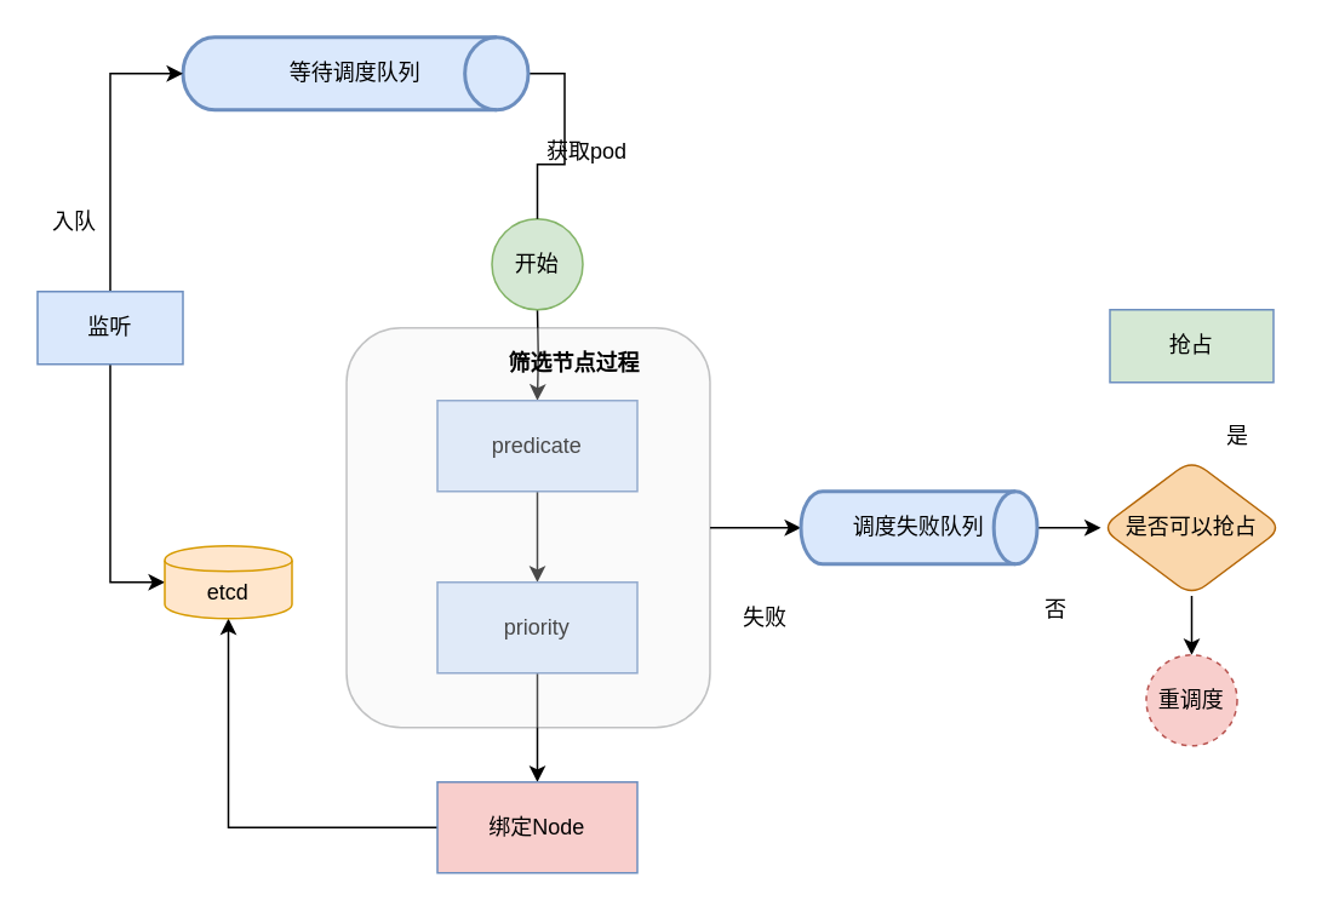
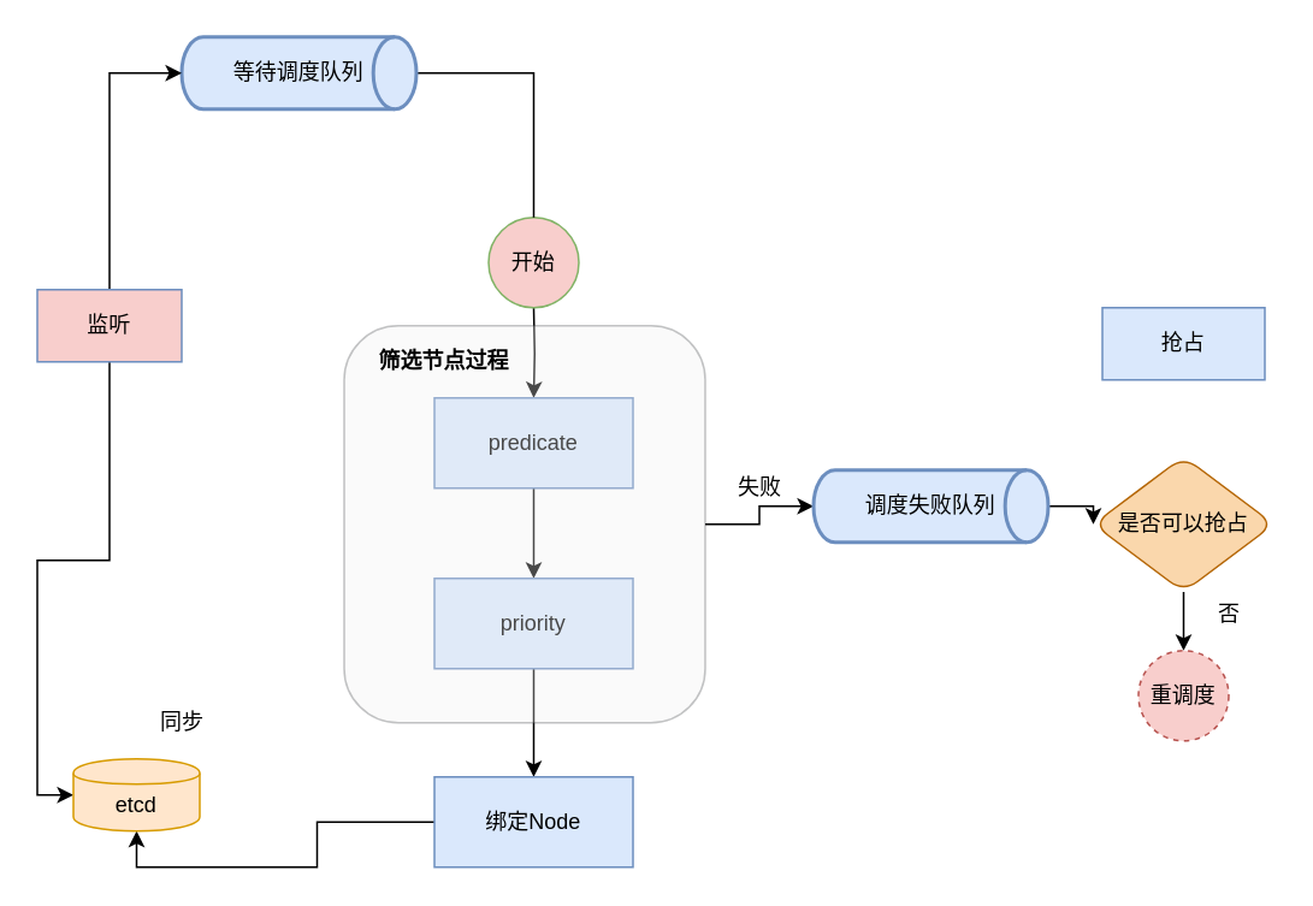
  <mxCell id="0" />
  <mxCell id="1" parent="0" />
  <mxCell id="2" value="" style="edgeStyle=orthogonalEdgeStyle;rounded=0;orthogonalLoop=1;jettySize=auto;html=1;" edge="1" parent="1" target="4"><mxGeometry relative="1" as="geometry"><mxPoint x="295" y="170" as="sourcePoint" /></mxGeometry></mxCell>
  <mxCell id="3" value="" style="edgeStyle=orthogonalEdgeStyle;rounded=0;orthogonalLoop=1;jettySize=auto;html=1;" edge="1" parent="1" source="4" target="6"><mxGeometry relative="1" as="geometry" /></mxCell>
  <mxCell id="4" value="predicate" style="rounded=0;whiteSpace=wrap;html=1;fillColor=#dae8fc;strokeColor=#6c8ebf;" vertex="1" parent="1"><mxGeometry x="240" y="220" width="110" height="50" as="geometry" /></mxCell>
  <mxCell id="5" value="" style="edgeStyle=orthogonalEdgeStyle;rounded=0;orthogonalLoop=1;jettySize=auto;html=1;" edge="1" parent="1" source="6" target="8"><mxGeometry relative="1" as="geometry" /></mxCell>
  <mxCell id="6" value="priority" style="rounded=0;whiteSpace=wrap;html=1;fillColor=#dae8fc;strokeColor=#6c8ebf;" vertex="1" parent="1"><mxGeometry x="240" y="320" width="110" height="50" as="geometry" /></mxCell>
  <mxCell id="7" style="edgeStyle=orthogonalEdgeStyle;rounded=0;orthogonalLoop=1;jettySize=auto;html=1;exitX=0;exitY=0.5;exitDx=0;exitDy=0;entryX=0.5;entryY=1;entryDx=0;entryDy=0;" edge="1" parent="1" source="8" target="28"><mxGeometry relative="1" as="geometry" /></mxCell>
- <mxCell id="8" value="绑定Node" style="rounded=0;whiteSpace=wrap;html=1;fillColor=#f8cecc;strokeColor=#6c8ebf;" vertex="1" parent="1"><mxGeometry x="240" y="430" width="110" height="50" as="geometry" /></mxCell>
- <mxCell id="9" value="开始" style="ellipse;whiteSpace=wrap;html=1;aspect=fixed;fillColor=#d5e8d4;strokeColor=#82b366;" vertex="1" parent="1"><mxGeometry x="270" y="120" width="50" height="50" as="geometry" /></mxCell>
+ <mxCell id="8" value="绑定Node" style="rounded=0;whiteSpace=wrap;html=1;fillColor=#dae8fc;strokeColor=#6c8ebf;" vertex="1" parent="1"><mxGeometry x="240" y="430" width="110" height="50" as="geometry" /></mxCell>
+ <mxCell id="9" value="开始" style="ellipse;whiteSpace=wrap;html=1;aspect=fixed;fillColor=#f8cecc;strokeColor=#82b366;" vertex="1" parent="1"><mxGeometry x="270" y="120" width="50" height="50" as="geometry" /></mxCell>
  <mxCell id="10" value="" style="edgeStyle=orthogonalEdgeStyle;rounded=0;orthogonalLoop=1;jettySize=auto;html=1;" edge="1" parent="1" source="11" target="24"><mxGeometry relative="1" as="geometry" /></mxCell>
  <mxCell id="11" value="&lt;h3&gt;&lt;br&gt;&lt;/h3&gt;" style="rounded=1;whiteSpace=wrap;html=1;fillColor=#eeeeee;strokeColor=#36393d;shadow=0;comic=0;glass=0;opacity=30;perimeterSpacing=0;overflow=visible;" vertex="1" parent="1"><mxGeometry x="190" y="180" width="200" height="220" as="geometry" /></mxCell>
- <mxCell id="12" value="&lt;b&gt;筛选节点过程&lt;/b&gt;" style="text;html=1;align=center;verticalAlign=middle;resizable=0;points=[];autosize=1;" vertex="1" parent="1"><mxGeometry x="270" y="190" width="90" height="20" as="geometry" /></mxCell>
- <mxCell id="13" value="失败" style="text;html=1;align=center;verticalAlign=middle;resizable=0;points=[];autosize=1;" vertex="1" parent="1"><mxGeometry x="400" y="330" width="40" height="20" as="geometry" /></mxCell>
+ <mxCell id="12" value="&lt;b&gt;筛选节点过程&lt;/b&gt;" style="text;html=1;align=center;verticalAlign=middle;resizable=0;points=[];autosize=1;" vertex="1" parent="1"><mxGeometry x="200" y="190" width="90" height="20" as="geometry" /></mxCell>
+ <mxCell id="13" value="失败" style="text;html=1;align=center;verticalAlign=middle;resizable=0;points=[];autosize=1;" vertex="1" parent="1"><mxGeometry x="400" y="260" width="40" height="20" as="geometry" /></mxCell>
  <mxCell id="14" value="" style="edgeStyle=orthogonalEdgeStyle;rounded=0;orthogonalLoop=1;jettySize=auto;html=1;" edge="1" parent="1" source="15" target="17"><mxGeometry relative="1" as="geometry" /></mxCell>
  <mxCell id="15" value="是否可以抢占" style="rhombus;whiteSpace=wrap;html=1;rounded=1;shadow=0;glass=0;comic=0;fillColor=#fad7ac;strokeColor=#b46504;" vertex="1" parent="1"><mxGeometry x="605" y="252.5" width="100" height="75" as="geometry" /></mxCell>
- <mxCell id="16" value="抢占" style="rounded=0;whiteSpace=wrap;html=1;fillColor=#d5e8d4;strokeColor=#6c8ebf;" vertex="1" parent="1"><mxGeometry x="610" y="170" width="90" height="40" as="geometry" /></mxCell>
+ <mxCell id="16" value="抢占" style="rounded=0;whiteSpace=wrap;html=1;fillColor=#dae8fc;strokeColor=#6c8ebf;" vertex="1" parent="1"><mxGeometry x="610" y="170" width="90" height="40" as="geometry" /></mxCell>
  <mxCell id="17" value="重调度" style="ellipse;whiteSpace=wrap;html=1;aspect=fixed;fillColor=#f8cecc;strokeColor=#b85450;dashed=1;" vertex="1" parent="1"><mxGeometry x="630" y="360" width="50" height="50" as="geometry" /></mxCell>
- <mxCell id="18" value="是" style="text;html=1;align=center;verticalAlign=middle;resizable=0;points=[];autosize=1;" vertex="1" parent="1"><mxGeometry x="665" y="230" width="30" height="20" as="geometry" /></mxCell>
- <mxCell id="19" value="否" style="text;html=1;align=center;verticalAlign=middle;resizable=0;points=[];autosize=1;" vertex="1" parent="1"><mxGeometry x="565" y="325" width="30" height="20" as="geometry" /></mxCell>
+ <mxCell id="19" value="否" style="text;html=1;align=center;verticalAlign=middle;resizable=0;points=[];autosize=1;" vertex="1" parent="1"><mxGeometry x="665" y="330" width="30" height="20" as="geometry" /></mxCell>
  <mxCell id="20" style="edgeStyle=orthogonalEdgeStyle;rounded=0;orthogonalLoop=1;jettySize=auto;html=1;exitX=1;exitY=0.5;exitDx=0;exitDy=0;exitPerimeter=0;entryX=0.5;entryY=0;entryDx=0;entryDy=0;endArrow=none;" edge="1" parent="1" source="21" target="9"><mxGeometry relative="1" as="geometry" /></mxCell>
- <mxCell id="21" value="等待调度队列" style="strokeWidth=2;html=1;shape=mxgraph.flowchart.direct_data;whiteSpace=wrap;rounded=1;shadow=0;glass=0;comic=0;fillColor=#dae8fc;strokeColor=#6c8ebf;" vertex="1" parent="1"><mxGeometry x="100" y="20" width="190" height="40" as="geometry" /></mxCell>
- <mxCell id="22" value="获取pod" style="text;html=1;align=center;verticalAlign=middle;resizable=0;points=[];autosize=1;" vertex="1" parent="1"><mxGeometry x="292" y="73" width="60" height="20" as="geometry" /></mxCell>
+ <mxCell id="21" value="等待调度队列" style="strokeWidth=2;html=1;shape=mxgraph.flowchart.direct_data;whiteSpace=wrap;rounded=1;shadow=0;glass=0;comic=0;fillColor=#dae8fc;strokeColor=#6c8ebf;" vertex="1" parent="1"><mxGeometry x="100" y="20" width="130" height="40" as="geometry" /></mxCell>
  <mxCell id="23" style="edgeStyle=orthogonalEdgeStyle;rounded=0;orthogonalLoop=1;jettySize=auto;html=1;exitX=1;exitY=0.5;exitDx=0;exitDy=0;exitPerimeter=0;entryX=0;entryY=0.5;entryDx=0;entryDy=0;" edge="1" parent="1" source="24" target="15"><mxGeometry relative="1" as="geometry" /></mxCell>
- <mxCell id="24" value="调度失败队列" style="strokeWidth=2;html=1;shape=mxgraph.flowchart.direct_data;whiteSpace=wrap;rounded=1;shadow=0;glass=0;comic=0;fillColor=#dae8fc;strokeColor=#6c8ebf;" vertex="1" parent="1"><mxGeometry x="440" y="270" width="130" height="40" as="geometry" /></mxCell>
+ <mxCell id="24" value="调度失败队列" style="strokeWidth=2;html=1;shape=mxgraph.flowchart.direct_data;whiteSpace=wrap;rounded=1;shadow=0;glass=0;comic=0;fillColor=#dae8fc;strokeColor=#6c8ebf;" vertex="1" parent="1"><mxGeometry x="450" y="260" width="130" height="40" as="geometry" /></mxCell>
  <mxCell id="25" style="edgeStyle=orthogonalEdgeStyle;rounded=0;orthogonalLoop=1;jettySize=auto;html=1;exitX=0.5;exitY=1;exitDx=0;exitDy=0;entryX=0;entryY=0.5;entryDx=0;entryDy=0;" edge="1" parent="1" source="27" target="28"><mxGeometry relative="1" as="geometry" /></mxCell>
  <mxCell id="26" style="edgeStyle=orthogonalEdgeStyle;rounded=0;orthogonalLoop=1;jettySize=auto;html=1;entryX=0;entryY=0.5;entryDx=0;entryDy=0;entryPerimeter=0;" edge="1" parent="1" source="27" target="21"><mxGeometry relative="1" as="geometry" /></mxCell>
- <mxCell id="27" value="监听" style="rounded=0;whiteSpace=wrap;html=1;shadow=0;glass=0;comic=0;fillColor=#dae8fc;strokeColor=#6c8ebf;" vertex="1" parent="1"><mxGeometry x="20" y="160" width="80" height="40" as="geometry" /></mxCell>
- <mxCell id="28" value="etcd" style="shape=cylinder;whiteSpace=wrap;html=1;boundedLbl=1;backgroundOutline=1;rounded=1;shadow=0;glass=0;comic=0;fillColor=#ffe6cc;strokeColor=#d79b00;" vertex="1" parent="1"><mxGeometry x="90" y="300" width="70" height="40" as="geometry" /></mxCell>
- <mxCell id="30" value="入队" style="text;html=1;align=center;verticalAlign=middle;resizable=0;points=[];autosize=1;" vertex="1" parent="1"><mxGeometry x="20" y="112" width="40" height="20" as="geometry" /></mxCell>
+ <mxCell id="27" value="监听" style="rounded=0;whiteSpace=wrap;html=1;shadow=0;glass=0;comic=0;fillColor=#f8cecc;strokeColor=#6c8ebf;" vertex="1" parent="1"><mxGeometry x="20" y="160" width="80" height="40" as="geometry" /></mxCell>
+ <mxCell id="28" value="etcd" style="shape=cylinder;whiteSpace=wrap;html=1;boundedLbl=1;backgroundOutline=1;rounded=1;shadow=0;glass=0;comic=0;fillColor=#ffe6cc;strokeColor=#d79b00;" vertex="1" parent="1"><mxGeometry x="40" y="420" width="70" height="40" as="geometry" /></mxCell>
+ <mxCell id="29" value="同步" style="text;html=1;align=center;verticalAlign=middle;resizable=0;points=[];autosize=1;" vertex="1" parent="1"><mxGeometry x="80" y="390" width="40" height="20" as="geometry" /></mxCell>
